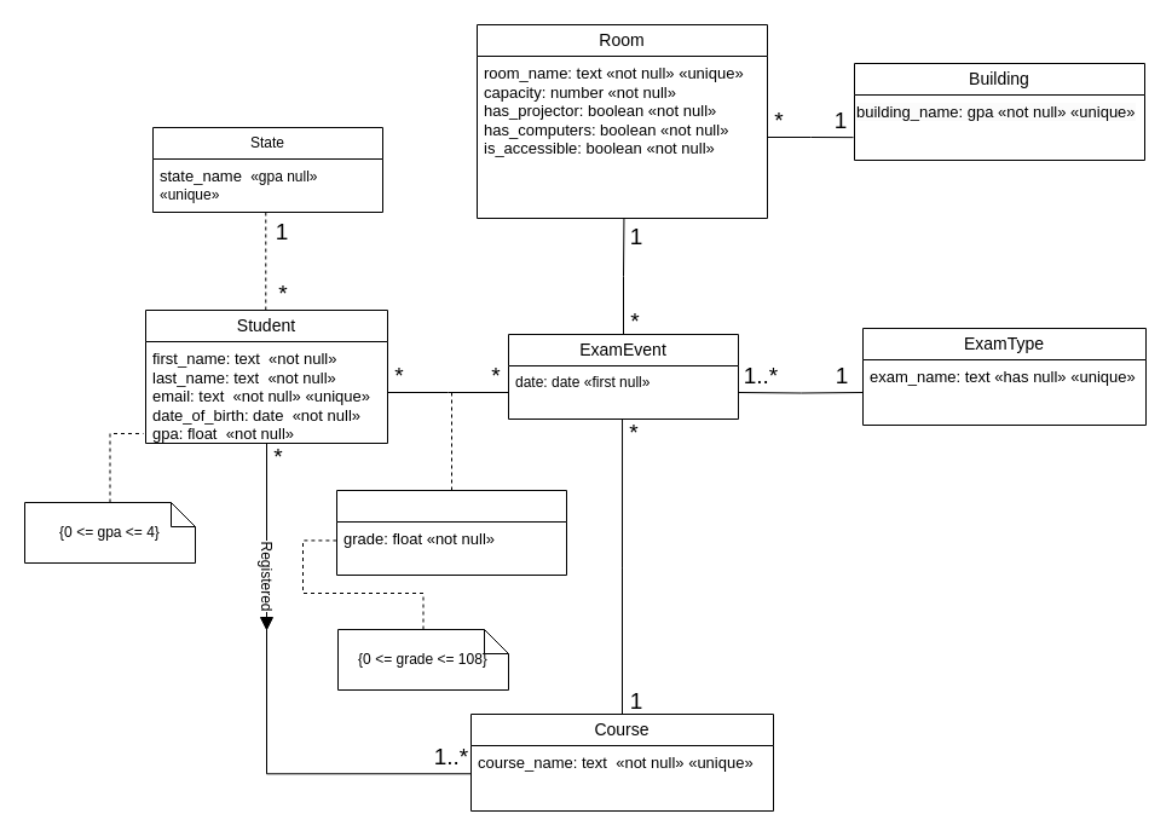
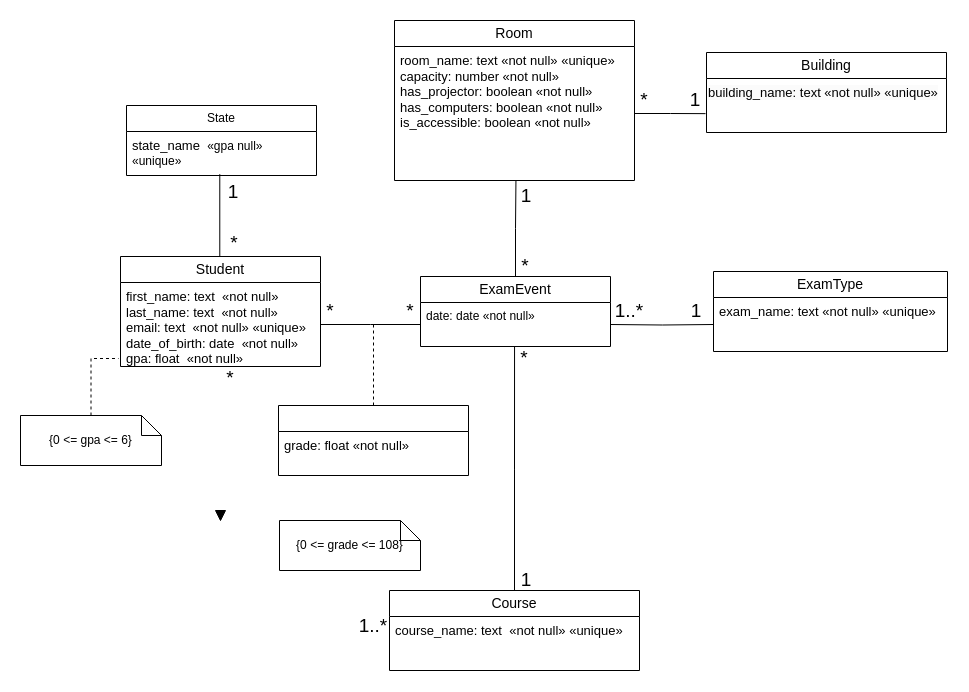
  <mxCell id="0" />
  <mxCell id="1" parent="0" />
- <mxCell id="2" value="" style="edgeStyle=orthogonalEdgeStyle;rounded=0;orthogonalLoop=1;jettySize=auto;html=1;entryX=0.491;entryY=0.97;entryDx=0;entryDy=0;entryPerimeter=0;endArrow=none;endFill=0;dashed=1;" edge="1" parent="1" source="3" target="39"><mxGeometry relative="1" as="geometry"><Array as="points"><mxPoint x="220" y="174" /></Array></mxGeometry></mxCell>
+ <mxCell id="2" value="" style="edgeStyle=orthogonalEdgeStyle;rounded=0;orthogonalLoop=1;jettySize=auto;html=1;entryX=0.491;entryY=0.97;entryDx=0;entryDy=0;entryPerimeter=0;endArrow=none;endFill=0;" edge="1" parent="1" source="3" target="39"><mxGeometry relative="1" as="geometry"><Array as="points"><mxPoint x="220" y="174" /></Array></mxGeometry></mxCell>
  <mxCell id="3" value="&lt;font style=&quot;font-size: 14px;&quot;&gt;Student&lt;/font&gt;" style="swimlane;fontStyle=0;childLayout=stackLayout;horizontal=1;startSize=26;fillColor=none;horizontalStack=0;resizeParent=1;resizeParentMax=0;resizeLast=0;collapsible=1;marginBottom=0;whiteSpace=wrap;html=1;" parent="1" vertex="1"><mxGeometry y="256" width="200" height="110" as="geometry" x="120" /></mxCell>
  <mxCell id="4" value="&lt;font style=&quot;font-size: 13px;&quot;&gt;first_name: text&amp;nbsp; «not null»&lt;br&gt;last_name: text&amp;nbsp; «not null»&lt;br&gt;email: text&amp;nbsp; «not null» «unique»&lt;br&gt;date_of_birth: date&amp;nbsp; «not null»&lt;br&gt;gpa: float&amp;nbsp; «not null»&lt;br&gt;&lt;/font&gt;" style="text;strokeColor=none;fillColor=none;align=left;verticalAlign=top;spacingLeft=4;spacingRight=4;overflow=hidden;rotatable=0;points=[[0,0.5],[1,0.5]];portConstraint=eastwest;whiteSpace=wrap;html=1;" parent="3" vertex="1"><mxGeometry y="26" width="200" height="84" as="geometry" /></mxCell>
  <mxCell id="5" value="&lt;font style=&quot;font-size: 14px;&quot;&gt;Course&lt;/font&gt;" style="swimlane;fontStyle=0;childLayout=stackLayout;horizontal=1;startSize=26;fillColor=none;horizontalStack=0;resizeParent=1;resizeParentMax=0;resizeLast=0;collapsible=1;marginBottom=0;whiteSpace=wrap;html=1;" parent="1" vertex="1"><mxGeometry x="389" y="590" width="250" height="80" as="geometry" /></mxCell>
  <mxCell id="6" value="&lt;font style=&quot;font-size: 13px;&quot;&gt;course_name: text&amp;nbsp; «not null» «unique»&lt;/font&gt;" style="text;strokeColor=none;fillColor=none;align=left;verticalAlign=top;spacingLeft=4;spacingRight=4;overflow=hidden;rotatable=0;points=[[0,0.5],[1,0.5]];portConstraint=eastwest;whiteSpace=wrap;html=1;" parent="5" vertex="1"><mxGeometry y="26" width="250" height="54" as="geometry" /></mxCell>
  <mxCell id="7" value="&lt;font style=&quot;font-size: 14px;&quot;&gt;Room&lt;/font&gt;" style="swimlane;fontStyle=0;childLayout=stackLayout;horizontal=1;startSize=26;fillColor=none;horizontalStack=0;resizeParent=1;resizeParentMax=0;resizeLast=0;collapsible=1;marginBottom=0;whiteSpace=wrap;html=1;" parent="1" vertex="1"><mxGeometry x="394" y="20" width="240" height="160" as="geometry" /></mxCell>
  <mxCell id="8" value="&lt;font style=&quot;font-size: 13px;&quot;&gt;room_name: text «not null» «unique»&lt;br style=&quot;border-color: var(--border-color);&quot;&gt;capacity: number «not null»&lt;br&gt;has_projector: boolean «not null»&lt;br&gt;has_computers: boolean «not null»&lt;br&gt;is_accessible: boolean «not null»&lt;/font&gt;" style="text;strokeColor=none;fillColor=none;align=left;verticalAlign=top;spacingLeft=4;spacingRight=4;overflow=hidden;rotatable=0;points=[[0,0.5],[1,0.5]];portConstraint=eastwest;whiteSpace=wrap;html=1;" parent="7" vertex="1"><mxGeometry y="26" width="240" height="134" as="geometry" /></mxCell>
  <mxCell id="9" value="*" style="text;html=1;strokeColor=none;fillColor=none;align=center;verticalAlign=middle;whiteSpace=wrap;rounded=0;fontSize=19;" parent="1" vertex="1"><mxGeometry x="400" y="301" width="20" height="20" as="geometry" /></mxCell>
  <mxCell id="10" value="" style="edgeStyle=orthogonalEdgeStyle;rounded=0;orthogonalLoop=1;jettySize=auto;html=1;entryX=0.506;entryY=1.002;entryDx=0;entryDy=0;entryPerimeter=0;endArrow=none;endFill=0;" parent="1" source="11" target="8" edge="1"><mxGeometry relative="1" as="geometry"><mxPoint x="520" y="186" as="targetPoint" /></mxGeometry></mxCell>
  <mxCell id="11" value="&lt;font style=&quot;font-size: 14px;&quot;&gt;ExamEvent&lt;/font&gt;" style="swimlane;fontStyle=0;childLayout=stackLayout;horizontal=1;startSize=26;fillColor=none;horizontalStack=0;resizeParent=1;resizeParentMax=0;resizeLast=0;collapsible=1;marginBottom=0;whiteSpace=wrap;html=1;" parent="1" vertex="1"><mxGeometry x="420" y="276" width="190" height="70" as="geometry" /></mxCell>
- <mxCell id="12" value="date: date «first null»" style="text;strokeColor=none;fillColor=none;align=left;verticalAlign=top;spacingLeft=4;spacingRight=4;overflow=hidden;rotatable=0;points=[[0,0.5],[1,0.5]];portConstraint=eastwest;whiteSpace=wrap;html=1;" parent="11" vertex="1"><mxGeometry y="26" width="190" height="44" as="geometry" /></mxCell>
+ <mxCell id="12" value="date: date «not null»" style="text;strokeColor=none;fillColor=none;align=left;verticalAlign=top;spacingLeft=4;spacingRight=4;overflow=hidden;rotatable=0;points=[[0,0.5],[1,0.5]];portConstraint=eastwest;whiteSpace=wrap;html=1;" parent="11" vertex="1"><mxGeometry y="26" width="190" height="44" as="geometry" /></mxCell>
  <mxCell id="13" value="*" style="text;html=1;strokeColor=none;fillColor=none;align=center;verticalAlign=middle;whiteSpace=wrap;rounded=0;fontSize=19;" parent="1" vertex="1"><mxGeometry x="515" y="256" width="20" height="20" as="geometry" /></mxCell>
  <mxCell id="14" value="*" style="text;html=1;strokeColor=none;fillColor=none;align=center;verticalAlign=middle;whiteSpace=wrap;rounded=0;fontSize=19;" parent="1" vertex="1"><mxGeometry x="514" y="348" width="20" height="20" as="geometry" /></mxCell>
  <mxCell id="15" value="" style="edgeStyle=orthogonalEdgeStyle;rounded=0;orthogonalLoop=1;jettySize=auto;html=1;endArrow=none;endFill=0;" parent="1" source="4" edge="1"><mxGeometry relative="1" as="geometry"><mxPoint x="420" y="324" as="targetPoint" /></mxGeometry></mxCell>
  <mxCell id="16" value="" style="edgeStyle=orthogonalEdgeStyle;rounded=0;orthogonalLoop=1;jettySize=auto;html=1;endArrow=none;endFill=0;entryX=0.495;entryY=1.005;entryDx=0;entryDy=0;entryPerimeter=0;" parent="1" source="5" edge="1"><mxGeometry relative="1" as="geometry"><mxPoint x="514.05" y="346.22" as="targetPoint" /></mxGeometry></mxCell>
  <mxCell id="17" value="*" style="text;html=1;strokeColor=none;fillColor=none;align=center;verticalAlign=middle;whiteSpace=wrap;rounded=0;fontSize=19;" parent="1" vertex="1"><mxGeometry x="320" y="301" width="20" height="20" as="geometry" /></mxCell>
  <mxCell id="18" value="1" style="text;html=1;strokeColor=none;fillColor=none;align=center;verticalAlign=middle;whiteSpace=wrap;rounded=0;fontSize=19;" parent="1" vertex="1"><mxGeometry x="516" y="570" width="20" height="20" as="geometry" /></mxCell>
  <mxCell id="19" value="1" style="text;html=1;strokeColor=none;fillColor=none;align=center;verticalAlign=middle;whiteSpace=wrap;rounded=0;fontSize=19;" parent="1" vertex="1"><mxGeometry x="516" y="186" width="20" height="20" as="geometry" /></mxCell>
  <mxCell id="20" value="&lt;font style=&quot;font-size: 14px;&quot;&gt;ExamType&lt;/font&gt;" style="swimlane;fontStyle=0;childLayout=stackLayout;horizontal=1;startSize=26;fillColor=none;horizontalStack=0;resizeParent=1;resizeParentMax=0;resizeLast=0;collapsible=1;marginBottom=0;whiteSpace=wrap;html=1;" parent="1" vertex="1"><mxGeometry x="713" y="271" width="234" height="80" as="geometry" /></mxCell>
- <mxCell id="21" value="&lt;font style=&quot;font-size: 13px;&quot;&gt;exam_name: text «has null» «unique»&lt;/font&gt;" style="text;strokeColor=none;fillColor=none;align=left;verticalAlign=top;spacingLeft=4;spacingRight=4;overflow=hidden;rotatable=0;points=[[0,0.5],[1,0.5]];portConstraint=eastwest;whiteSpace=wrap;html=1;" parent="20" vertex="1"><mxGeometry y="26" width="234" height="54" as="geometry" /></mxCell>
+ <mxCell id="21" value="&lt;font style=&quot;font-size: 13px;&quot;&gt;exam_name: text «not null» «unique»&lt;/font&gt;" style="text;strokeColor=none;fillColor=none;align=left;verticalAlign=top;spacingLeft=4;spacingRight=4;overflow=hidden;rotatable=0;points=[[0,0.5],[1,0.5]];portConstraint=eastwest;whiteSpace=wrap;html=1;" parent="20" vertex="1"><mxGeometry y="26" width="234" height="54" as="geometry" /></mxCell>
  <mxCell id="22" value="1..*" style="text;html=1;strokeColor=none;fillColor=none;align=center;verticalAlign=middle;whiteSpace=wrap;rounded=0;fontSize=19;" parent="1" vertex="1"><mxGeometry x="619" y="301" width="20" height="20" as="geometry" /></mxCell>
  <mxCell id="23" value="1" style="text;html=1;strokeColor=none;fillColor=none;align=center;verticalAlign=middle;whiteSpace=wrap;rounded=0;fontSize=19;" parent="1" vertex="1"><mxGeometry x="686" y="301" width="20" height="20" as="geometry" /></mxCell>
  <mxCell id="24" style="edgeStyle=orthogonalEdgeStyle;rounded=0;orthogonalLoop=1;jettySize=auto;html=1;entryX=0;entryY=0.5;entryDx=0;entryDy=0;endArrow=none;endFill=0;" parent="1" target="21" edge="1"><mxGeometry relative="1" as="geometry"><mxPoint x="610" y="324" as="sourcePoint" /></mxGeometry></mxCell>
- <mxCell id="25" style="edgeStyle=orthogonalEdgeStyle;rounded=0;orthogonalLoop=1;jettySize=auto;html=1;entryX=-0.002;entryY=0.431;entryDx=0;entryDy=0;entryPerimeter=0;endArrow=none;endFill=0;" parent="1" source="3" target="6" edge="1"><mxGeometry relative="1" as="geometry" /></mxCell>
- <mxCell id="26" value="&lt;font style=&quot;font-size: 12px;&quot;&gt;Registered&lt;/font&gt;" style="edgeLabel;html=1;align=center;verticalAlign=middle;resizable=0;points=[];rotation=90;fontSize=12;" parent="25" vertex="1" connectable="0"><mxGeometry x="-0.486" y="3" relative="1" as="geometry"><mxPoint x="-2" y="-5" as="offset" /></mxGeometry></mxCell>
  <mxCell id="27" value="*" style="text;html=1;strokeColor=none;fillColor=none;align=center;verticalAlign=middle;whiteSpace=wrap;rounded=0;fontSize=19;" parent="1" vertex="1"><mxGeometry x="220" y="368" width="20" height="20" as="geometry" /></mxCell>
  <mxCell id="28" value="1..*" style="text;html=1;strokeColor=none;fillColor=none;align=center;verticalAlign=middle;whiteSpace=wrap;rounded=0;fontSize=19;" parent="1" vertex="1"><mxGeometry x="363" y="616" width="20" height="20" as="geometry" /></mxCell>
  <mxCell id="29" value="" style="triangle;whiteSpace=wrap;html=1;fillStyle=solid;fillColor=#000000;rotation=90;" parent="1" vertex="1"><mxGeometry x="215" y="510" width="10" height="10" as="geometry" /></mxCell>
  <mxCell id="30" style="edgeStyle=orthogonalEdgeStyle;rounded=0;orthogonalLoop=1;jettySize=auto;html=1;endArrow=none;endFill=0;dashed=1;exitX=0.5;exitY=0;exitDx=0;exitDy=0;" parent="1" source="31" edge="1"><mxGeometry relative="1" as="geometry"><mxPoint x="373" y="324" as="targetPoint" /><mxPoint x="373" y="399" as="sourcePoint" /></mxGeometry></mxCell>
  <mxCell id="31" value="" style="swimlane;fontStyle=0;childLayout=stackLayout;horizontal=1;startSize=26;fillColor=none;horizontalStack=0;resizeParent=1;resizeParentMax=0;resizeLast=0;collapsible=1;marginBottom=0;whiteSpace=wrap;html=1;" parent="1" vertex="1"><mxGeometry x="278" y="405" width="190" height="70" as="geometry" /></mxCell>
  <mxCell id="32" value="&lt;font style=&quot;font-size: 13px;&quot;&gt;grade: float «not null»&lt;/font&gt;" style="text;strokeColor=none;fillColor=none;align=left;verticalAlign=top;spacingLeft=4;spacingRight=4;overflow=hidden;rotatable=0;points=[[0,0.5],[1,0.5]];portConstraint=eastwest;whiteSpace=wrap;html=1;" parent="31" vertex="1"><mxGeometry y="26" width="190" height="44" as="geometry" /></mxCell>
  <mxCell id="33" value="&lt;font style=&quot;font-size: 14px;&quot;&gt;Building&lt;/font&gt;" style="swimlane;fontStyle=0;childLayout=stackLayout;horizontal=1;startSize=26;fillColor=none;horizontalStack=0;resizeParent=1;resizeParentMax=0;resizeLast=0;collapsible=1;marginBottom=0;whiteSpace=wrap;html=1;" parent="1" vertex="1"><mxGeometry x="706" y="52" width="240" height="80" as="geometry" /></mxCell>
- <mxCell id="34" value="&lt;span style=&quot;color: rgb(0, 0, 0); font-family: Helvetica; font-size: 13px; font-style: normal; font-variant-ligatures: normal; font-variant-caps: normal; font-weight: 400; letter-spacing: normal; orphans: 2; text-align: left; text-indent: 0px; text-transform: none; widows: 2; word-spacing: 0px; -webkit-text-stroke-width: 0px; background-color: rgb(251, 251, 251); text-decoration-thickness: initial; text-decoration-style: initial; text-decoration-color: initial; float: none; display: inline !important;&quot;&gt;building_name: gpa «not null» «unique»&lt;/span&gt;" style="text;whiteSpace=wrap;html=1;" parent="33" vertex="1"><mxGeometry y="26" width="240" height="54" as="geometry" /></mxCell>
+ <mxCell id="34" value="&lt;span style=&quot;color: rgb(0, 0, 0); font-family: Helvetica; font-size: 13px; font-style: normal; font-variant-ligatures: normal; font-variant-caps: normal; font-weight: 400; letter-spacing: normal; orphans: 2; text-align: left; text-indent: 0px; text-transform: none; widows: 2; word-spacing: 0px; -webkit-text-stroke-width: 0px; background-color: rgb(251, 251, 251); text-decoration-thickness: initial; text-decoration-style: initial; text-decoration-color: initial; float: none; display: inline !important;&quot;&gt;building_name: text «not null» «unique»&lt;/span&gt;" style="text;whiteSpace=wrap;html=1;" parent="33" vertex="1"><mxGeometry y="26" width="240" height="54" as="geometry" /></mxCell>
  <mxCell id="35" style="edgeStyle=orthogonalEdgeStyle;rounded=0;orthogonalLoop=1;jettySize=auto;html=1;entryX=-0.004;entryY=0.651;entryDx=0;entryDy=0;entryPerimeter=0;endArrow=none;endFill=0;" parent="1" source="8" target="34" edge="1"><mxGeometry relative="1" as="geometry" /></mxCell>
  <mxCell id="36" value="1" style="text;html=1;strokeColor=none;fillColor=none;align=center;verticalAlign=middle;whiteSpace=wrap;rounded=0;fontSize=19;" parent="1" vertex="1"><mxGeometry x="685" y="90" width="20" height="20" as="geometry" /></mxCell>
  <mxCell id="37" value="*" style="text;html=1;strokeColor=none;fillColor=none;align=center;verticalAlign=middle;whiteSpace=wrap;rounded=0;fontSize=19;" parent="1" vertex="1"><mxGeometry x="634" y="90" width="20" height="20" as="geometry" /></mxCell>
  <mxCell id="38" value="State" style="swimlane;fontStyle=0;childLayout=stackLayout;horizontal=1;startSize=26;fillColor=none;horizontalStack=0;resizeParent=1;resizeParentMax=0;resizeLast=0;collapsible=1;marginBottom=0;whiteSpace=wrap;html=1;" vertex="1" parent="1"><mxGeometry x="126" y="105" width="190" height="70" as="geometry" /></mxCell>
  <mxCell id="39" value="&lt;font style=&quot;font-size: 13px;&quot;&gt;state_name&amp;nbsp;&amp;nbsp;&lt;/font&gt;«gpa null» «unique»" style="text;strokeColor=none;fillColor=none;align=left;verticalAlign=top;spacingLeft=4;spacingRight=4;overflow=hidden;rotatable=0;points=[[0,0.5],[1,0.5]];portConstraint=eastwest;whiteSpace=wrap;html=1;" vertex="1" parent="38"><mxGeometry y="26" width="190" height="44" as="geometry" /></mxCell>
  <mxCell id="40" value="*" style="text;html=1;strokeColor=none;fillColor=none;align=center;verticalAlign=middle;whiteSpace=wrap;rounded=0;fontSize=19;" vertex="1" parent="1"><mxGeometry x="224" y="233" width="20" height="20" as="geometry" /></mxCell>
  <mxCell id="41" value="1" style="text;html=1;strokeColor=none;fillColor=none;align=center;verticalAlign=middle;whiteSpace=wrap;rounded=0;fontSize=19;" vertex="1" parent="1"><mxGeometry x="223" y="182" width="20" height="20" as="geometry" /></mxCell>
- <mxCell id="42" value="" style="edgeStyle=orthogonalEdgeStyle;rounded=0;orthogonalLoop=1;jettySize=auto;html=1;endArrow=none;endFill=0;dashed=1;entryX=-0.003;entryY=0.351;entryDx=0;entryDy=0;entryPerimeter=0;" edge="1" parent="1" source="43" target="32"><mxGeometry relative="1" as="geometry"><Array as="points"><mxPoint x="349" y="490" /><mxPoint x="250" y="490" /><mxPoint x="250" y="446" /></Array></mxGeometry></mxCell>
  <mxCell id="43" value="{0 &amp;lt;= grade &amp;lt;= 108}" style="shape=note;size=20;whiteSpace=wrap;html=1;" vertex="1" parent="1"><mxGeometry x="279" y="520" width="141" height="50" as="geometry" /></mxCell>
  <mxCell id="44" value="" style="edgeStyle=orthogonalEdgeStyle;rounded=0;orthogonalLoop=1;jettySize=auto;html=1;endArrow=none;endFill=0;dashed=1;entryX=-0.01;entryY=0.905;entryDx=0;entryDy=0;entryPerimeter=0;" edge="1" parent="1" source="45" target="4"><mxGeometry relative="1" as="geometry" /></mxCell>
- <mxCell id="45" value="{0 &amp;lt;= gpa &amp;lt;= 4}" style="shape=note;size=20;whiteSpace=wrap;html=1;" vertex="1" parent="1"><mxGeometry x="20" y="415" width="141" height="50" as="geometry" /></mxCell>
+ <mxCell id="45" value="{0 &amp;lt;= gpa &amp;lt;= 6}" style="shape=note;size=20;whiteSpace=wrap;html=1;" vertex="1" parent="1"><mxGeometry x="20" y="415" width="141" height="50" as="geometry" /></mxCell>
